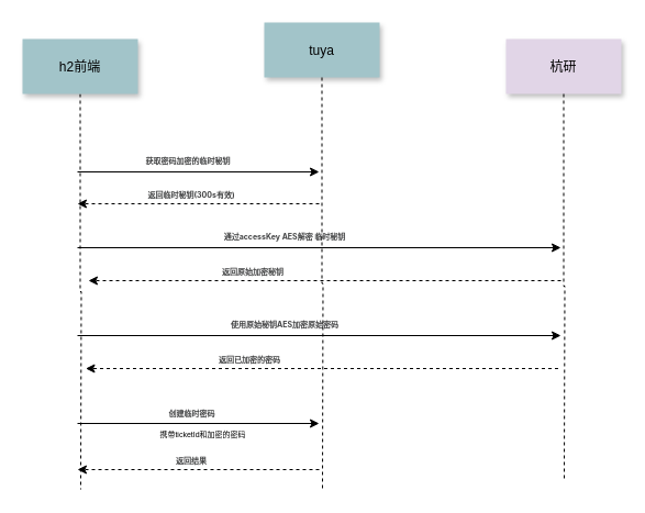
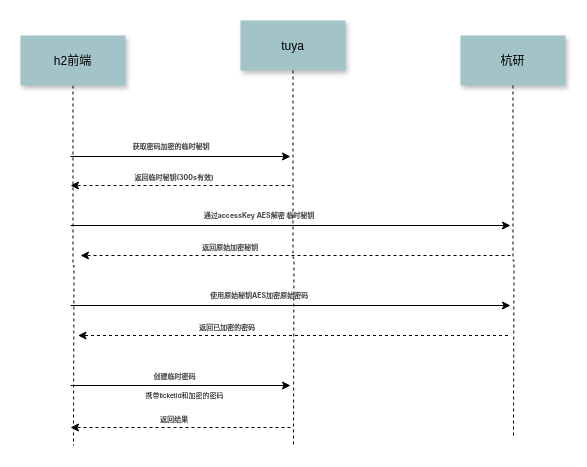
  <mxCell id="0" />
  <mxCell id="1" parent="0" />
  <mxCell id="2" value="tuya" style="shadow=1;fillColor=#A2C4C9;strokeColor=none" parent="1" vertex="1"><mxGeometry x="240" y="20" width="105" height="50" as="geometry" /></mxCell>
  <mxCell id="3" style="edgeStyle=orthogonalEdgeStyle;orthogonalLoop=1;jettySize=auto;html=1;exitX=0.5;exitY=1;exitDx=0;exitDy=0;dashed=1;rounded=0;startArrow=none;startFill=0;endArrow=none;endFill=0;" edge="1" parent="1" source="4"><mxGeometry relative="1" as="geometry"><mxPoint x="73" y="445" as="targetPoint" /></mxGeometry></mxCell>
  <mxCell id="4" value="h2前端" style="shadow=1;fillColor=#A2C4C9;strokeColor=none" vertex="1" parent="1"><mxGeometry x="20" y="35" width="105" height="50" as="geometry" /></mxCell>
- <mxCell id="5" value="杭研" style="shadow=1;fillColor=#e1d5e7;strokeColor=none;" vertex="1" parent="1"><mxGeometry x="460" y="35" width="105" height="50" as="geometry" /></mxCell>
+ <mxCell id="5" value="杭研" style="shadow=1;fillColor=#A2C4C9;strokeColor=none" vertex="1" parent="1"><mxGeometry x="460" y="35" width="105" height="50" as="geometry" /></mxCell>
  <mxCell id="6" value="" style="endArrow=classic;html=1;rounded=0;" edge="1" parent="1"><mxGeometry width="50" height="50" relative="1" as="geometry"><mxPoint x="70" y="156" as="sourcePoint" /><mxPoint x="290" y="156" as="targetPoint" /></mxGeometry></mxCell>
  <mxCell id="7" value="&lt;h3 style=&quot;box-sizing: border-box; margin: 32px 0px 16px; padding: 0px; color: rgb(19, 20, 21); margin-block: 0px; cursor: pointer; font-size: 7px; line-height: 30px; border: 0px; font-family: &amp;quot;Chinese Quote&amp;quot;, -apple-system, BlinkMacSystemFont, &amp;quot;Segoe UI&amp;quot;, Roboto, &amp;quot;PingFang SC&amp;quot;, &amp;quot;Hiragino Sans GB&amp;quot;, &amp;quot;Microsoft YaHei&amp;quot;, &amp;quot;Helvetica Neue&amp;quot;, Helvetica, Arial, sans-serif; opacity: 0.8; text-align: start;&quot; class=&quot;comp-markdown-title&quot; id=&quot;title-10-%E8%8E%B7%E5%8F%96%E5%AF%86%E7%A0%81%E5%8A%A0%E5%AF%86%E7%9A%84%E4%B8%B4%E6%97%B6%E7%A7%98%E9%92%A5&quot;&gt;获取密码加密的临时秘钥&lt;span style=&quot;box-sizing: border-box; margin: 0px 0px 0px 13px; padding: 0px; -webkit-font-smoothing: antialiased; font-family: &amp;quot;Chinese Quote&amp;quot;, -apple-system, BlinkMacSystemFont, &amp;quot;Segoe UI&amp;quot;, Roboto, &amp;quot;PingFang SC&amp;quot;, &amp;quot;Hiragino Sans GB&amp;quot;, &amp;quot;Microsoft YaHei&amp;quot;, &amp;quot;Helvetica Neue&amp;quot;, Helvetica, Arial, sans-serif; border: 0px; color: rgb(69, 137, 255); font-weight: 400; height: auto; width: 22px; display: inline-block; transform: translateY(1px); font-size: 7px;&quot; class=&quot;iconfont lianjie&quot;&gt;&lt;/span&gt;&lt;/h3&gt;" style="edgeLabel;html=1;align=center;verticalAlign=middle;resizable=0;points=[];fontSize=7;labelBackgroundColor=none;" vertex="1" connectable="0" parent="6"><mxGeometry x="-0.198" y="1" relative="1" as="geometry"><mxPoint x="29" y="-10" as="offset" /></mxGeometry></mxCell>
  <mxCell id="8" style="edgeStyle=orthogonalEdgeStyle;orthogonalLoop=1;jettySize=auto;html=1;exitX=0.5;exitY=1;exitDx=0;exitDy=0;dashed=1;rounded=0;startArrow=none;startFill=0;endArrow=none;endFill=0;" edge="1" parent="1" source="2"><mxGeometry relative="1" as="geometry"><mxPoint x="293" y="445" as="targetPoint" /><mxPoint x="310" y="185" as="sourcePoint" /></mxGeometry></mxCell>
  <mxCell id="9" value="" style="endArrow=classic;html=1;rounded=0;dashed=1;" edge="1" parent="1"><mxGeometry width="50" height="50" relative="1" as="geometry"><mxPoint x="290" y="185" as="sourcePoint" /><mxPoint x="70" y="185" as="targetPoint" /></mxGeometry></mxCell>
  <mxCell id="10" value="&lt;h3 style=&quot;box-sizing: border-box; margin: 32px 0px 16px; padding: 0px; color: rgb(19, 20, 21); margin-block: 0px; cursor: pointer; font-size: 7px; line-height: 30px; border: 0px; font-family: &amp;quot;Chinese Quote&amp;quot;, -apple-system, BlinkMacSystemFont, &amp;quot;Segoe UI&amp;quot;, Roboto, &amp;quot;PingFang SC&amp;quot;, &amp;quot;Hiragino Sans GB&amp;quot;, &amp;quot;Microsoft YaHei&amp;quot;, &amp;quot;Helvetica Neue&amp;quot;, Helvetica, Arial, sans-serif; opacity: 0.8; text-align: start;&quot; class=&quot;comp-markdown-title&quot; id=&quot;title-10-%E8%8E%B7%E5%8F%96%E5%AF%86%E7%A0%81%E5%8A%A0%E5%AF%86%E7%9A%84%E4%B8%B4%E6%97%B6%E7%A7%98%E9%92%A5&quot;&gt;返回临时秘钥(300s有效)&lt;span style=&quot;box-sizing: border-box; margin: 0px 0px 0px 13px; padding: 0px; -webkit-font-smoothing: antialiased; font-family: &amp;quot;Chinese Quote&amp;quot;, -apple-system, BlinkMacSystemFont, &amp;quot;Segoe UI&amp;quot;, Roboto, &amp;quot;PingFang SC&amp;quot;, &amp;quot;Hiragino Sans GB&amp;quot;, &amp;quot;Microsoft YaHei&amp;quot;, &amp;quot;Helvetica Neue&amp;quot;, Helvetica, Arial, sans-serif; border: 0px; color: rgb(69, 137, 255); font-weight: 400; height: auto; width: 22px; display: inline-block; transform: translateY(1px); font-size: 7px;&quot; class=&quot;iconfont lianjie&quot;&gt;&lt;/span&gt;&lt;/h3&gt;" style="edgeLabel;html=1;align=center;verticalAlign=middle;resizable=0;points=[];fontSize=7;labelBackgroundColor=none;" vertex="1" connectable="0" parent="9"><mxGeometry x="-0.198" y="1" relative="1" as="geometry"><mxPoint x="-12" y="-10" as="offset" /></mxGeometry></mxCell>
  <mxCell id="11" style="edgeStyle=orthogonalEdgeStyle;orthogonalLoop=1;jettySize=auto;html=1;dashed=1;rounded=0;startArrow=none;startFill=0;endArrow=none;endFill=0;exitX=0.5;exitY=1;exitDx=0;exitDy=0;" edge="1" parent="1" source="5"><mxGeometry relative="1" as="geometry"><mxPoint x="513" y="435" as="targetPoint" /><mxPoint x="510" y="105" as="sourcePoint" /></mxGeometry></mxCell>
  <mxCell id="12" value="" style="endArrow=classic;html=1;rounded=0;" edge="1" parent="1"><mxGeometry width="50" height="50" relative="1" as="geometry"><mxPoint x="70" y="225" as="sourcePoint" /><mxPoint x="510" y="225" as="targetPoint" /></mxGeometry></mxCell>
  <mxCell id="13" value="&lt;h3 style=&quot;box-sizing: border-box; margin: 32px 0px 16px; padding: 0px; color: rgb(19, 20, 21); margin-block: 0px; cursor: pointer; font-size: 7px; line-height: 30px; border: 0px; font-family: &amp;quot;Chinese Quote&amp;quot;, -apple-system, BlinkMacSystemFont, &amp;quot;Segoe UI&amp;quot;, Roboto, &amp;quot;PingFang SC&amp;quot;, &amp;quot;Hiragino Sans GB&amp;quot;, &amp;quot;Microsoft YaHei&amp;quot;, &amp;quot;Helvetica Neue&amp;quot;, Helvetica, Arial, sans-serif; opacity: 0.8; text-align: start;&quot; class=&quot;comp-markdown-title&quot; id=&quot;title-10-%E8%8E%B7%E5%8F%96%E5%AF%86%E7%A0%81%E5%8A%A0%E5%AF%86%E7%9A%84%E4%B8%B4%E6%97%B6%E7%A7%98%E9%92%A5&quot;&gt;通过accessKey AES解密 临时秘钥&lt;span style=&quot;box-sizing: border-box; margin: 0px 0px 0px 13px; padding: 0px; -webkit-font-smoothing: antialiased; font-family: &amp;quot;Chinese Quote&amp;quot;, -apple-system, BlinkMacSystemFont, &amp;quot;Segoe UI&amp;quot;, Roboto, &amp;quot;PingFang SC&amp;quot;, &amp;quot;Hiragino Sans GB&amp;quot;, &amp;quot;Microsoft YaHei&amp;quot;, &amp;quot;Helvetica Neue&amp;quot;, Helvetica, Arial, sans-serif; border: 0px; color: rgb(69, 137, 255); font-weight: 400; height: auto; width: 22px; display: inline-block; transform: translateY(1px); font-size: 7px;&quot; class=&quot;iconfont lianjie&quot;&gt;&lt;/span&gt;&lt;/h3&gt;" style="edgeLabel;html=1;align=center;verticalAlign=middle;resizable=0;points=[];fontSize=7;labelBackgroundColor=none;" vertex="1" connectable="0" parent="12"><mxGeometry x="-0.198" y="1" relative="1" as="geometry"><mxPoint x="29" y="-10" as="offset" /></mxGeometry></mxCell>
  <mxCell id="14" value="" style="endArrow=classic;html=1;rounded=0;dashed=1;" edge="1" parent="1"><mxGeometry width="50" height="50" relative="1" as="geometry"><mxPoint x="510" y="255" as="sourcePoint" /><mxPoint x="80" y="255" as="targetPoint" /></mxGeometry></mxCell>
  <mxCell id="15" value="&lt;h3 style=&quot;box-sizing: border-box; margin: 32px 0px 16px; padding: 0px; color: rgb(19, 20, 21); margin-block: 0px; cursor: pointer; font-size: 7px; line-height: 30px; border: 0px; font-family: &amp;quot;Chinese Quote&amp;quot;, -apple-system, BlinkMacSystemFont, &amp;quot;Segoe UI&amp;quot;, Roboto, &amp;quot;PingFang SC&amp;quot;, &amp;quot;Hiragino Sans GB&amp;quot;, &amp;quot;Microsoft YaHei&amp;quot;, &amp;quot;Helvetica Neue&amp;quot;, Helvetica, Arial, sans-serif; opacity: 0.8; text-align: start;&quot; class=&quot;comp-markdown-title&quot; id=&quot;title-10-%E8%8E%B7%E5%8F%96%E5%AF%86%E7%A0%81%E5%8A%A0%E5%AF%86%E7%9A%84%E4%B8%B4%E6%97%B6%E7%A7%98%E9%92%A5&quot;&gt;返回原始加密秘钥&lt;span style=&quot;box-sizing: border-box; margin: 0px 0px 0px 13px; padding: 0px; -webkit-font-smoothing: antialiased; font-family: &amp;quot;Chinese Quote&amp;quot;, -apple-system, BlinkMacSystemFont, &amp;quot;Segoe UI&amp;quot;, Roboto, &amp;quot;PingFang SC&amp;quot;, &amp;quot;Hiragino Sans GB&amp;quot;, &amp;quot;Microsoft YaHei&amp;quot;, &amp;quot;Helvetica Neue&amp;quot;, Helvetica, Arial, sans-serif; border: 0px; color: rgb(69, 137, 255); font-weight: 400; height: auto; width: 22px; display: inline-block; transform: translateY(1px); font-size: 7px;&quot; class=&quot;iconfont lianjie&quot;&gt;&lt;/span&gt;&lt;/h3&gt;" style="edgeLabel;html=1;align=center;verticalAlign=middle;resizable=0;points=[];fontSize=7;labelBackgroundColor=none;" vertex="1" connectable="0" parent="14"><mxGeometry x="-0.198" y="1" relative="1" as="geometry"><mxPoint x="-92" y="-10" as="offset" /></mxGeometry></mxCell>
  <mxCell id="16" value="" style="endArrow=classic;html=1;rounded=0;" edge="1" parent="1"><mxGeometry width="50" height="50" relative="1" as="geometry"><mxPoint x="70" y="305" as="sourcePoint" /><mxPoint x="510" y="305" as="targetPoint" /></mxGeometry></mxCell>
  <mxCell id="17" value="&lt;h3 style=&quot;box-sizing: border-box; margin: 32px 0px 16px; padding: 0px; color: rgb(19, 20, 21); margin-block: 0px; cursor: pointer; font-size: 7px; line-height: 30px; border: 0px; font-family: &amp;quot;Chinese Quote&amp;quot;, -apple-system, BlinkMacSystemFont, &amp;quot;Segoe UI&amp;quot;, Roboto, &amp;quot;PingFang SC&amp;quot;, &amp;quot;Hiragino Sans GB&amp;quot;, &amp;quot;Microsoft YaHei&amp;quot;, &amp;quot;Helvetica Neue&amp;quot;, Helvetica, Arial, sans-serif; opacity: 0.8; text-align: start;&quot; class=&quot;comp-markdown-title&quot; id=&quot;title-10-%E8%8E%B7%E5%8F%96%E5%AF%86%E7%A0%81%E5%8A%A0%E5%AF%86%E7%9A%84%E4%B8%B4%E6%97%B6%E7%A7%98%E9%92%A5&quot;&gt;使用原始秘钥AES加密原始密码&lt;span style=&quot;box-sizing: border-box; margin: 0px 0px 0px 13px; padding: 0px; -webkit-font-smoothing: antialiased; font-family: &amp;quot;Chinese Quote&amp;quot;, -apple-system, BlinkMacSystemFont, &amp;quot;Segoe UI&amp;quot;, Roboto, &amp;quot;PingFang SC&amp;quot;, &amp;quot;Hiragino Sans GB&amp;quot;, &amp;quot;Microsoft YaHei&amp;quot;, &amp;quot;Helvetica Neue&amp;quot;, Helvetica, Arial, sans-serif; border: 0px; color: rgb(69, 137, 255); font-weight: 400; height: auto; width: 22px; display: inline-block; transform: translateY(1px); font-size: 7px;&quot; class=&quot;iconfont lianjie&quot;&gt;&lt;/span&gt;&lt;/h3&gt;" style="edgeLabel;html=1;align=center;verticalAlign=middle;resizable=0;points=[];fontSize=7;labelBackgroundColor=none;" vertex="1" connectable="0" parent="16"><mxGeometry x="-0.198" y="1" relative="1" as="geometry"><mxPoint x="29" y="-10" as="offset" /></mxGeometry></mxCell>
  <mxCell id="18" value="" style="endArrow=classic;html=1;rounded=0;dashed=1;" edge="1" parent="1"><mxGeometry width="50" height="50" relative="1" as="geometry"><mxPoint x="507.5" y="335" as="sourcePoint" /><mxPoint x="77.5" y="335" as="targetPoint" /></mxGeometry></mxCell>
  <mxCell id="19" value="&lt;h3 style=&quot;box-sizing: border-box; margin: 32px 0px 16px; padding: 0px; color: rgb(19, 20, 21); margin-block: 0px; cursor: pointer; font-size: 7px; line-height: 30px; border: 0px; font-family: &amp;quot;Chinese Quote&amp;quot;, -apple-system, BlinkMacSystemFont, &amp;quot;Segoe UI&amp;quot;, Roboto, &amp;quot;PingFang SC&amp;quot;, &amp;quot;Hiragino Sans GB&amp;quot;, &amp;quot;Microsoft YaHei&amp;quot;, &amp;quot;Helvetica Neue&amp;quot;, Helvetica, Arial, sans-serif; opacity: 0.8; text-align: start;&quot; class=&quot;comp-markdown-title&quot; id=&quot;title-10-%E8%8E%B7%E5%8F%96%E5%AF%86%E7%A0%81%E5%8A%A0%E5%AF%86%E7%9A%84%E4%B8%B4%E6%97%B6%E7%A7%98%E9%92%A5&quot;&gt;返回已加密的密码&lt;span style=&quot;box-sizing: border-box; margin: 0px 0px 0px 13px; padding: 0px; -webkit-font-smoothing: antialiased; font-family: &amp;quot;Chinese Quote&amp;quot;, -apple-system, BlinkMacSystemFont, &amp;quot;Segoe UI&amp;quot;, Roboto, &amp;quot;PingFang SC&amp;quot;, &amp;quot;Hiragino Sans GB&amp;quot;, &amp;quot;Microsoft YaHei&amp;quot;, &amp;quot;Helvetica Neue&amp;quot;, Helvetica, Arial, sans-serif; border: 0px; color: rgb(69, 137, 255); font-weight: 400; height: auto; width: 22px; display: inline-block; transform: translateY(1px); font-size: 7px;&quot; class=&quot;iconfont lianjie&quot;&gt;&lt;/span&gt;&lt;/h3&gt;" style="edgeLabel;html=1;align=center;verticalAlign=middle;resizable=0;points=[];fontSize=7;labelBackgroundColor=none;" vertex="1" connectable="0" parent="18"><mxGeometry x="-0.198" y="1" relative="1" as="geometry"><mxPoint x="-92" y="-10" as="offset" /></mxGeometry></mxCell>
  <mxCell id="20" value="" style="endArrow=classic;html=1;rounded=0;" edge="1" parent="1"><mxGeometry width="50" height="50" relative="1" as="geometry"><mxPoint x="70" y="385" as="sourcePoint" /><mxPoint x="290" y="385" as="targetPoint" /></mxGeometry></mxCell>
  <mxCell id="21" value="&lt;h3 style=&quot;box-sizing: border-box; margin: 32px 0px 16px; padding: 0px; color: rgb(19, 20, 21); margin-block: 0px; cursor: pointer; font-size: 7px; line-height: 30px; border: 0px; font-family: &amp;quot;Chinese Quote&amp;quot;, -apple-system, BlinkMacSystemFont, &amp;quot;Segoe UI&amp;quot;, Roboto, &amp;quot;PingFang SC&amp;quot;, &amp;quot;Hiragino Sans GB&amp;quot;, &amp;quot;Microsoft YaHei&amp;quot;, &amp;quot;Helvetica Neue&amp;quot;, Helvetica, Arial, sans-serif; opacity: 0.8;&quot; class=&quot;comp-markdown-title&quot; id=&quot;title-10-%E8%8E%B7%E5%8F%96%E5%AF%86%E7%A0%81%E5%8A%A0%E5%AF%86%E7%9A%84%E4%B8%B4%E6%97%B6%E7%A7%98%E9%92%A5&quot;&gt;&amp;nbsp; &amp;nbsp; &amp;nbsp; &amp;nbsp; &amp;nbsp;创建临时密码&lt;span style=&quot;box-sizing: border-box; margin: 0px 0px 0px 13px; padding: 0px; -webkit-font-smoothing: antialiased; font-family: &amp;quot;Chinese Quote&amp;quot;, -apple-system, BlinkMacSystemFont, &amp;quot;Segoe UI&amp;quot;, Roboto, &amp;quot;PingFang SC&amp;quot;, &amp;quot;Hiragino Sans GB&amp;quot;, &amp;quot;Microsoft YaHei&amp;quot;, &amp;quot;Helvetica Neue&amp;quot;, Helvetica, Arial, sans-serif; border: 0px; color: rgb(69, 137, 255); font-weight: 400; height: auto; width: 22px; display: inline-block; transform: translateY(1px); font-size: 7px;&quot; class=&quot;iconfont lianjie&quot;&gt;&lt;/span&gt;&lt;/h3&gt;&lt;div&gt;携带ticketId和加密的密码&lt;/div&gt;" style="edgeLabel;html=1;align=center;verticalAlign=middle;resizable=0;points=[];fontSize=7;labelBackgroundColor=none;" vertex="1" connectable="0" parent="20"><mxGeometry x="-0.198" y="1" relative="1" as="geometry"><mxPoint x="25" y="-4" as="offset" /></mxGeometry></mxCell>
  <mxCell id="22" value="" style="endArrow=classic;html=1;rounded=0;dashed=1;" edge="1" parent="1"><mxGeometry width="50" height="50" relative="1" as="geometry"><mxPoint x="290" y="427" as="sourcePoint" /><mxPoint x="70" y="427" as="targetPoint" /></mxGeometry></mxCell>
  <mxCell id="23" value="&lt;h3 style=&quot;box-sizing: border-box; margin: 32px 0px 16px; padding: 0px; color: rgb(19, 20, 21); margin-block: 0px; cursor: pointer; font-size: 7px; line-height: 30px; border: 0px; font-family: &amp;quot;Chinese Quote&amp;quot;, -apple-system, BlinkMacSystemFont, &amp;quot;Segoe UI&amp;quot;, Roboto, &amp;quot;PingFang SC&amp;quot;, &amp;quot;Hiragino Sans GB&amp;quot;, &amp;quot;Microsoft YaHei&amp;quot;, &amp;quot;Helvetica Neue&amp;quot;, Helvetica, Arial, sans-serif; opacity: 0.8; text-align: start;&quot; class=&quot;comp-markdown-title&quot; id=&quot;title-10-%E8%8E%B7%E5%8F%96%E5%AF%86%E7%A0%81%E5%8A%A0%E5%AF%86%E7%9A%84%E4%B8%B4%E6%97%B6%E7%A7%98%E9%92%A5&quot;&gt;返回结果&lt;span style=&quot;box-sizing: border-box; margin: 0px 0px 0px 13px; padding: 0px; -webkit-font-smoothing: antialiased; font-family: &amp;quot;Chinese Quote&amp;quot;, -apple-system, BlinkMacSystemFont, &amp;quot;Segoe UI&amp;quot;, Roboto, &amp;quot;PingFang SC&amp;quot;, &amp;quot;Hiragino Sans GB&amp;quot;, &amp;quot;Microsoft YaHei&amp;quot;, &amp;quot;Helvetica Neue&amp;quot;, Helvetica, Arial, sans-serif; border: 0px; color: rgb(69, 137, 255); font-weight: 400; height: auto; width: 22px; display: inline-block; transform: translateY(1px); font-size: 7px;&quot; class=&quot;iconfont lianjie&quot;&gt;&lt;/span&gt;&lt;/h3&gt;" style="edgeLabel;html=1;align=center;verticalAlign=middle;resizable=0;points=[];fontSize=7;labelBackgroundColor=none;" vertex="1" connectable="0" parent="22"><mxGeometry x="-0.198" y="1" relative="1" as="geometry"><mxPoint x="-12" y="-10" as="offset" /></mxGeometry></mxCell>
